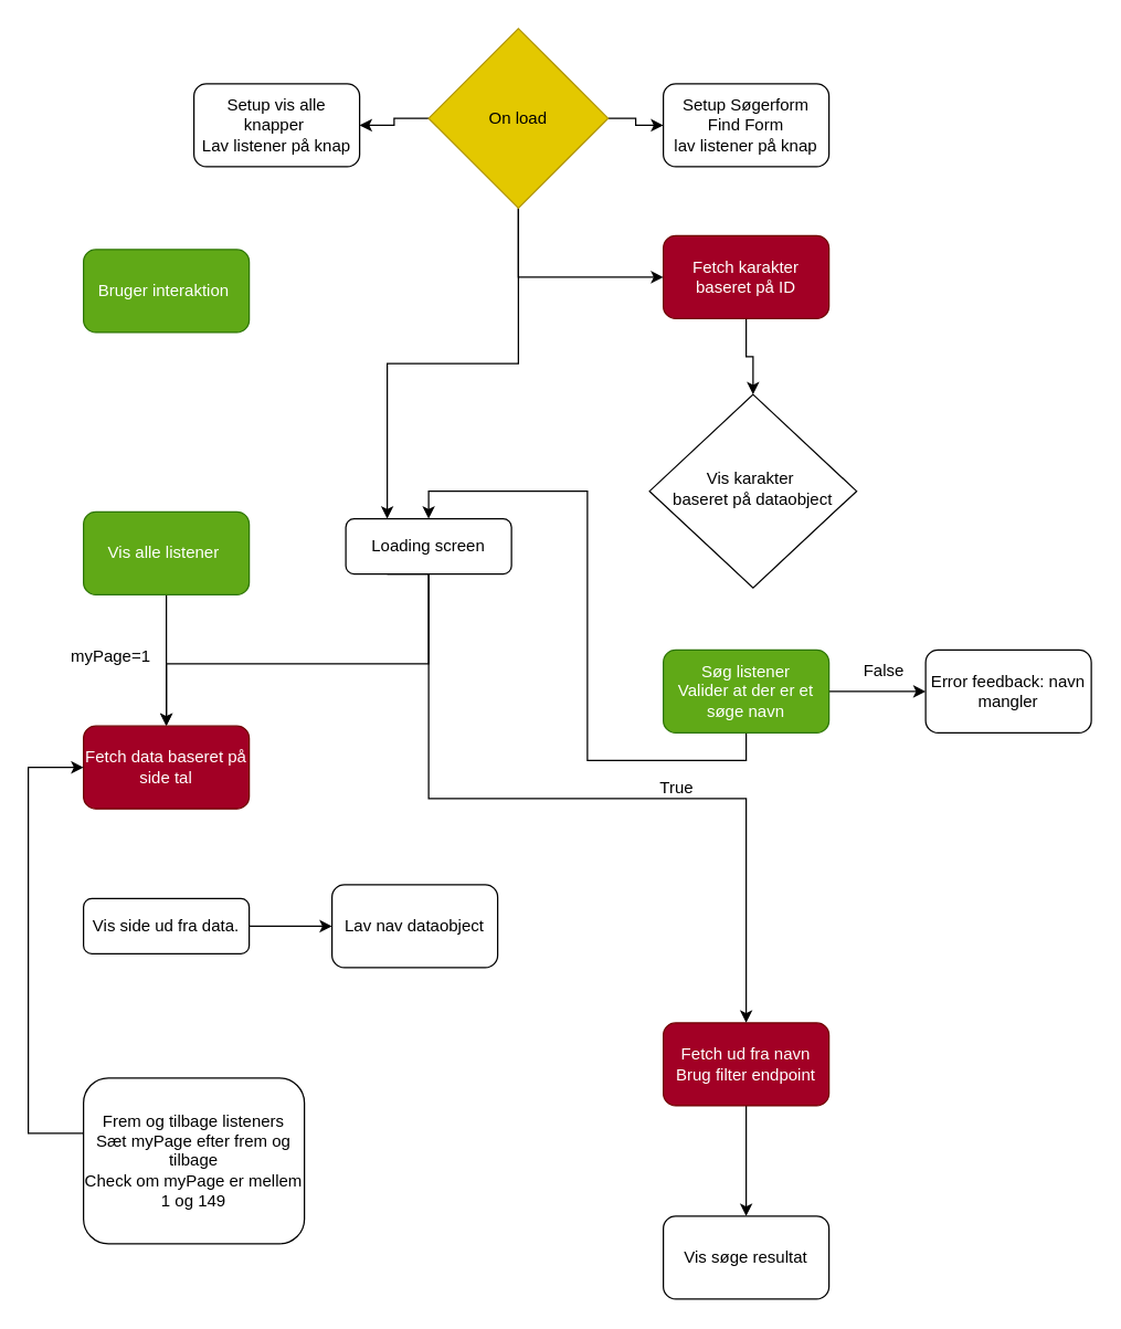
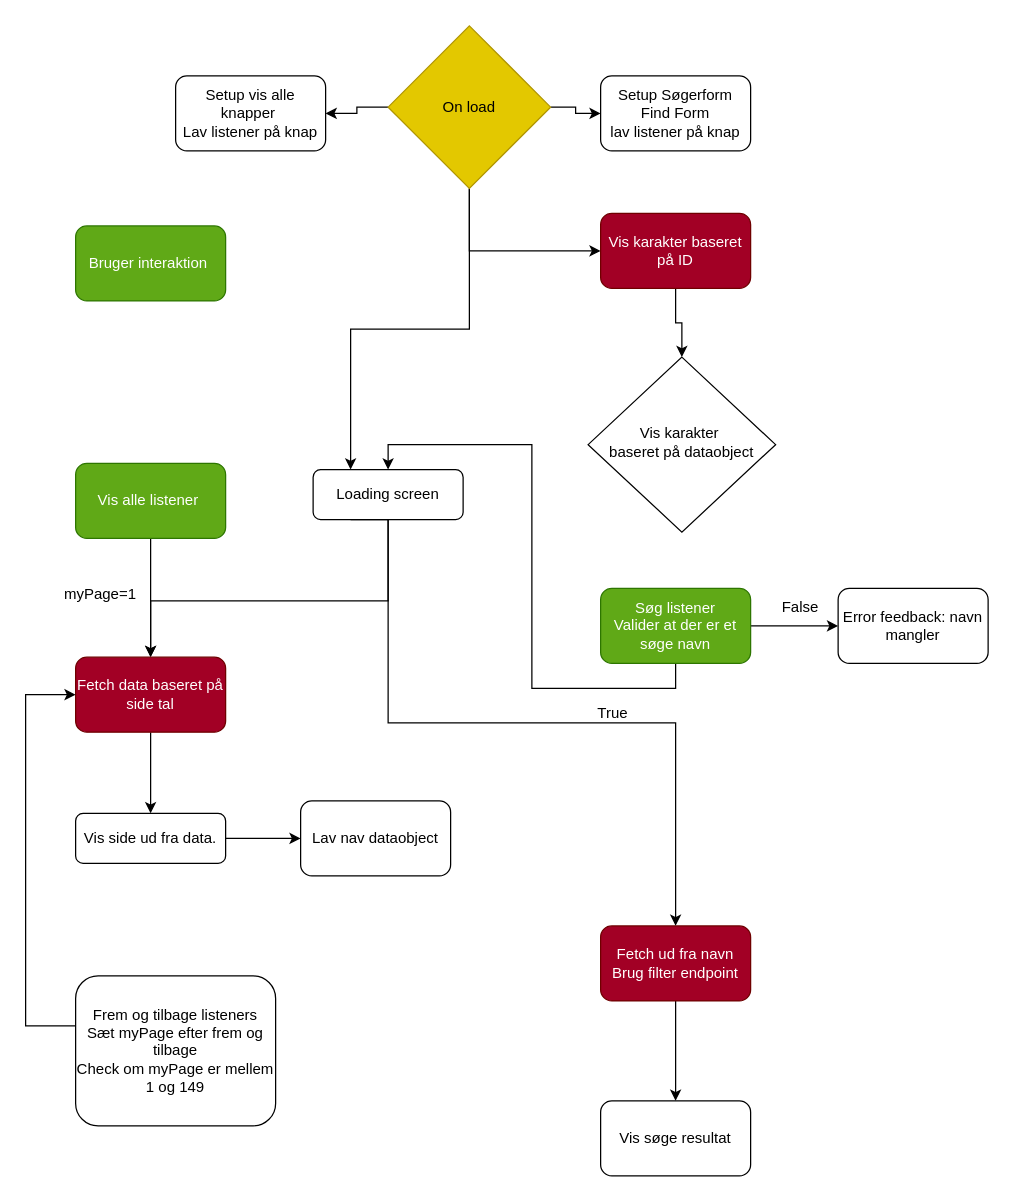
  <mxCell id="0" />
  <mxCell id="1" parent="0" />
  <mxCell id="2" value="Vis karakter&amp;nbsp;&lt;br&gt;baseret på dataobject" style="rhombus;whiteSpace=wrap;html=1;shadow=0;fontFamily=Helvetica;fontSize=12;align=center;strokeWidth=1;spacing=6;spacingTop=-4;" parent="1" vertex="1"><mxGeometry x="470" y="285" width="150" height="140" as="geometry" /></mxCell>
  <mxCell id="3" style="edgeStyle=orthogonalEdgeStyle;rounded=0;orthogonalLoop=1;jettySize=auto;html=1;exitX=1;exitY=0.5;exitDx=0;exitDy=0;entryX=0;entryY=0.5;entryDx=0;entryDy=0;" edge="1" parent="1" source="4" target="30"><mxGeometry relative="1" as="geometry" /></mxCell>
  <mxCell id="4" value="Vis side ud fra data." style="rounded=1;whiteSpace=wrap;html=1;fontSize=12;glass=0;strokeWidth=1;shadow=0;" parent="1" vertex="1"><mxGeometry x="60" y="650" width="120" height="40" as="geometry" /></mxCell>
  <mxCell id="5" style="edgeStyle=orthogonalEdgeStyle;rounded=0;orthogonalLoop=1;jettySize=auto;html=1;exitX=0.5;exitY=1;exitDx=0;exitDy=0;entryX=0.25;entryY=0;entryDx=0;entryDy=0;" edge="1" parent="1" source="9" target="23"><mxGeometry relative="1" as="geometry" /></mxCell>
  <mxCell id="6" style="edgeStyle=orthogonalEdgeStyle;rounded=0;orthogonalLoop=1;jettySize=auto;html=1;exitX=0.5;exitY=1;exitDx=0;exitDy=0;entryX=0;entryY=0.5;entryDx=0;entryDy=0;" edge="1" parent="1" source="9" target="11"><mxGeometry relative="1" as="geometry"><mxPoint x="460" y="190" as="targetPoint" /></mxGeometry></mxCell>
  <mxCell id="7" style="edgeStyle=orthogonalEdgeStyle;rounded=0;orthogonalLoop=1;jettySize=auto;html=1;exitX=1;exitY=0.5;exitDx=0;exitDy=0;entryX=0;entryY=0.5;entryDx=0;entryDy=0;" edge="1" parent="1" source="9" target="12"><mxGeometry relative="1" as="geometry" /></mxCell>
  <mxCell id="8" style="edgeStyle=orthogonalEdgeStyle;rounded=0;orthogonalLoop=1;jettySize=auto;html=1;exitX=0;exitY=0.5;exitDx=0;exitDy=0;entryX=1;entryY=0.5;entryDx=0;entryDy=0;" edge="1" parent="1" source="9" target="24"><mxGeometry relative="1" as="geometry" /></mxCell>
  <mxCell id="9" value="On load" style="rhombus;whiteSpace=wrap;html=1;fillColor=#e3c800;fontColor=#000000;strokeColor=#B09500;" vertex="1" parent="1"><mxGeometry x="310" y="20" width="130" height="130" as="geometry" /></mxCell>
  <mxCell id="10" style="edgeStyle=orthogonalEdgeStyle;rounded=0;orthogonalLoop=1;jettySize=auto;html=1;exitX=0.5;exitY=1;exitDx=0;exitDy=0;" edge="1" parent="1" source="11" target="2"><mxGeometry relative="1" as="geometry" /></mxCell>
- <mxCell id="11" value="Fetch karakter baseret på ID" style="rounded=1;whiteSpace=wrap;html=1;fillColor=#a20025;fontColor=#ffffff;strokeColor=#6F0000;" vertex="1" parent="1"><mxGeometry x="480" y="170" width="120" height="60" as="geometry" /></mxCell>
+ <mxCell id="11" value="Vis karakter baseret på ID" style="rounded=1;whiteSpace=wrap;html=1;fillColor=#a20025;fontColor=#ffffff;strokeColor=#6F0000;" vertex="1" parent="1"><mxGeometry x="480" y="170" width="120" height="60" as="geometry" /></mxCell>
  <mxCell id="12" value="Setup Søgerform&lt;br&gt;Find Form&lt;br&gt;lav listener på knap" style="rounded=1;whiteSpace=wrap;html=1;" vertex="1" parent="1"><mxGeometry x="480" y="60" width="120" height="60" as="geometry" /></mxCell>
  <mxCell id="13" style="edgeStyle=orthogonalEdgeStyle;rounded=0;orthogonalLoop=1;jettySize=auto;html=1;exitX=1;exitY=0.5;exitDx=0;exitDy=0;entryX=0;entryY=0.5;entryDx=0;entryDy=0;" edge="1" parent="1" source="15" target="16"><mxGeometry relative="1" as="geometry" /></mxCell>
  <mxCell id="14" style="edgeStyle=orthogonalEdgeStyle;rounded=0;orthogonalLoop=1;jettySize=auto;html=1;exitX=0.5;exitY=1;exitDx=0;exitDy=0;entryX=0.5;entryY=0;entryDx=0;entryDy=0;" edge="1" parent="1" source="15" target="23"><mxGeometry relative="1" as="geometry" /></mxCell>
  <mxCell id="15" value="Søg listener&lt;br&gt;Valider at der er et søge navn" style="rounded=1;whiteSpace=wrap;html=1;fillColor=#60a917;fontColor=#ffffff;strokeColor=#2D7600;" vertex="1" parent="1"><mxGeometry x="480" y="470" width="120" height="60" as="geometry" /></mxCell>
  <mxCell id="16" value="Error feedback: navn mangler" style="whiteSpace=wrap;html=1;rounded=1;" vertex="1" parent="1"><mxGeometry x="670" y="470" width="120" height="60" as="geometry" /></mxCell>
  <mxCell id="17" style="edgeStyle=orthogonalEdgeStyle;rounded=0;orthogonalLoop=1;jettySize=auto;html=1;exitX=0.5;exitY=1;exitDx=0;exitDy=0;" edge="1" parent="1" source="18" target="21"><mxGeometry relative="1" as="geometry" /></mxCell>
  <mxCell id="18" value="Fetch ud fra navn Brug filter endpoint" style="whiteSpace=wrap;html=1;rounded=1;fillColor=#a20025;fontColor=#ffffff;strokeColor=#6F0000;" vertex="1" parent="1"><mxGeometry x="480" y="740" width="120" height="60" as="geometry" /></mxCell>
  <mxCell id="19" value="False" style="text;html=1;strokeColor=none;fillColor=none;align=center;verticalAlign=middle;whiteSpace=wrap;rounded=0;" vertex="1" parent="1"><mxGeometry x="610" y="470" width="60" height="30" as="geometry" /></mxCell>
  <mxCell id="20" value="True" style="text;html=1;strokeColor=none;fillColor=none;align=center;verticalAlign=middle;whiteSpace=wrap;rounded=0;rotation=0;" vertex="1" parent="1"><mxGeometry x="460" y="555" width="60" height="30" as="geometry" /></mxCell>
  <mxCell id="21" value="Vis søge resultat" style="whiteSpace=wrap;html=1;rounded=1;" vertex="1" parent="1"><mxGeometry x="480" y="880" width="120" height="60" as="geometry" /></mxCell>
  <mxCell id="22" style="edgeStyle=orthogonalEdgeStyle;rounded=0;orthogonalLoop=1;jettySize=auto;html=1;exitX=0.5;exitY=1;exitDx=0;exitDy=0;" edge="1" parent="1" source="23" target="18"><mxGeometry relative="1" as="geometry" /></mxCell>
  <mxCell id="23" value="Loading screen" style="rounded=1;whiteSpace=wrap;html=1;fontSize=12;glass=0;strokeWidth=1;shadow=0;" vertex="1" parent="1"><mxGeometry x="250" y="375" width="120" height="40" as="geometry" /></mxCell>
  <mxCell id="24" value="Setup vis alle knapper&amp;nbsp;&lt;br&gt;Lav listener på knap" style="rounded=1;whiteSpace=wrap;html=1;" vertex="1" parent="1"><mxGeometry x="140" y="60" width="120" height="60" as="geometry" /></mxCell>
  <mxCell id="25" style="edgeStyle=orthogonalEdgeStyle;rounded=0;orthogonalLoop=1;jettySize=auto;html=1;entryX=0.5;entryY=0;entryDx=0;entryDy=0;exitX=0.25;exitY=1;exitDx=0;exitDy=0;" edge="1" parent="1" source="23" target="29"><mxGeometry relative="1" as="geometry"><mxPoint x="210" y="450" as="sourcePoint" /><Array as="points"><mxPoint x="310" y="480" /><mxPoint x="120" y="480" /></Array></mxGeometry></mxCell>
  <mxCell id="26" style="edgeStyle=orthogonalEdgeStyle;rounded=0;orthogonalLoop=1;jettySize=auto;html=1;exitX=0.5;exitY=1;exitDx=0;exitDy=0;entryX=0.5;entryY=0;entryDx=0;entryDy=0;" edge="1" parent="1" source="27" target="29"><mxGeometry relative="1" as="geometry" /></mxCell>
  <mxCell id="27" value="Vis alle listener&amp;nbsp;" style="rounded=1;whiteSpace=wrap;html=1;fillColor=#60a917;fontColor=#ffffff;strokeColor=#2D7600;" vertex="1" parent="1"><mxGeometry x="60" y="370" width="120" height="60" as="geometry" /></mxCell>
+ <mxCell id="28" style="edgeStyle=orthogonalEdgeStyle;rounded=0;orthogonalLoop=1;jettySize=auto;html=1;exitX=0.5;exitY=1;exitDx=0;exitDy=0;entryX=0.5;entryY=0;entryDx=0;entryDy=0;" edge="1" parent="1" source="29" target="4"><mxGeometry relative="1" as="geometry" /></mxCell>
  <mxCell id="29" value="Fetch data baseret på side tal" style="rounded=1;whiteSpace=wrap;html=1;fillColor=#a20025;fontColor=#ffffff;strokeColor=#6F0000;" vertex="1" parent="1"><mxGeometry x="60" y="525" width="120" height="60" as="geometry" /></mxCell>
  <mxCell id="30" value="Lav nav dataobject" style="rounded=1;whiteSpace=wrap;html=1;" vertex="1" parent="1"><mxGeometry x="240" y="640" width="120" height="60" as="geometry" /></mxCell>
  <mxCell id="31" style="edgeStyle=orthogonalEdgeStyle;rounded=0;orthogonalLoop=1;jettySize=auto;html=1;exitX=0;exitY=0.5;exitDx=0;exitDy=0;entryX=0;entryY=0.5;entryDx=0;entryDy=0;" edge="1" parent="1" source="32" target="29"><mxGeometry relative="1" as="geometry"><Array as="points"><mxPoint x="20" y="820" /><mxPoint x="20" y="555" /></Array></mxGeometry></mxCell>
  <mxCell id="32" value="Frem og tilbage listeners&lt;br&gt;Sæt myPage efter frem og tilbage&lt;br&gt;Check om myPage er mellem 1 og 149" style="rounded=1;whiteSpace=wrap;html=1;" vertex="1" parent="1"><mxGeometry x="60" y="780" width="160" height="120" as="geometry" /></mxCell>
  <mxCell id="33" value="myPage=1" style="text;html=1;strokeColor=none;fillColor=none;align=center;verticalAlign=middle;whiteSpace=wrap;rounded=0;" vertex="1" parent="1"><mxGeometry x="50" y="460" width="60" height="30" as="geometry" /></mxCell>
  <mxCell id="34" value="Bruger interaktion&amp;nbsp;" style="rounded=1;whiteSpace=wrap;html=1;fillColor=#60a917;fontColor=#ffffff;strokeColor=#2D7600;" vertex="1" parent="1"><mxGeometry x="60" y="180" width="120" height="60" as="geometry" /></mxCell>
